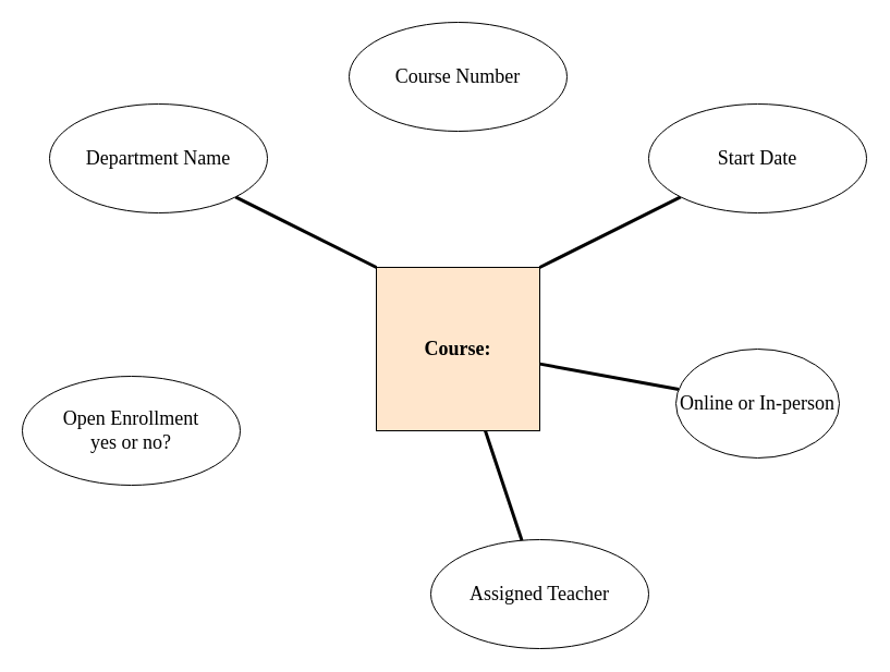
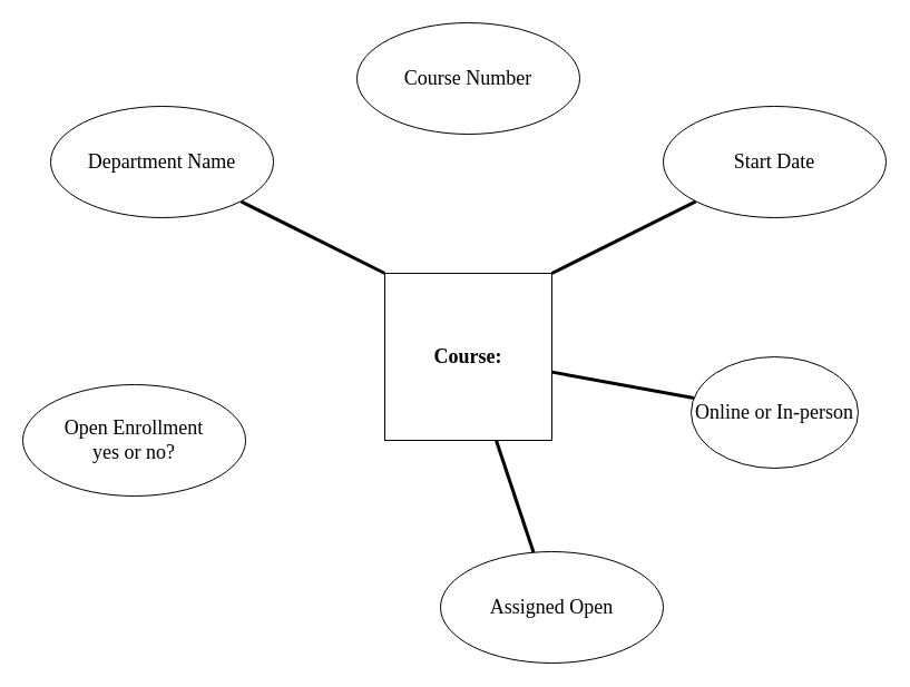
  <mxCell id="0" />
  <mxCell id="1" parent="0" />
  <mxCell id="2" style="edgeStyle=none;curved=1;html=1;exitX=0;exitY=0;exitDx=0;exitDy=0;fontFamily=Comic Sans MS;fontSize=18;endArrow=none;endFill=0;strokeWidth=3;" edge="1" parent="1" source="4" target="5"><mxGeometry relative="1" as="geometry" /></mxCell>
  <mxCell id="3" style="edgeStyle=none;curved=1;html=1;exitX=1;exitY=0;exitDx=0;exitDy=0;fontFamily=Comic Sans MS;fontSize=18;endArrow=none;endFill=0;strokeWidth=3;" edge="1" parent="1" source="4" target="6"><mxGeometry relative="1" as="geometry" /></mxCell>
- <mxCell id="4" value="&lt;h1 style=&quot;font-size: 18px&quot;&gt;Course:&lt;/h1&gt;" style="whiteSpace=wrap;html=1;aspect=fixed;fontFamily=Comic Sans MS;fontStyle=1;align=center;fontSize=18;labelBorderColor=none;fillColor=#ffe6cc;" vertex="1" parent="1"><mxGeometry x="345" y="245" width="150" height="150" as="geometry" /></mxCell>
+ <mxCell id="4" value="&lt;h1 style=&quot;font-size: 18px&quot;&gt;Course:&lt;/h1&gt;" style="whiteSpace=wrap;html=1;aspect=fixed;fontFamily=Comic Sans MS;fontStyle=1;align=center;fontSize=18;labelBorderColor=none;" vertex="1" parent="1"><mxGeometry x="345" y="245" width="150" height="150" as="geometry" /></mxCell>
  <mxCell id="5" value="Department Name" style="ellipse;whiteSpace=wrap;html=1;fontFamily=Comic Sans MS;fontSize=18;gradientColor=none;align=center;" vertex="1" parent="1"><mxGeometry x="45" y="95" width="200" height="100" as="geometry" /></mxCell>
  <mxCell id="6" value="Start Date" style="ellipse;whiteSpace=wrap;html=1;fontFamily=Comic Sans MS;fontSize=18;gradientColor=none;align=center;" vertex="1" parent="1"><mxGeometry x="595" y="95" width="200" height="100" as="geometry" /></mxCell>
  <mxCell id="7" value="Open Enrollment&lt;br&gt;yes or no?" style="ellipse;whiteSpace=wrap;html=1;fontFamily=Comic Sans MS;fontSize=18;gradientColor=none;align=center;" vertex="1" parent="1"><mxGeometry x="20" y="345" width="200" height="100" as="geometry" /></mxCell>
  <mxCell id="8" value="" style="edgeStyle=none;curved=1;html=1;fontFamily=Comic Sans MS;fontSize=18;endArrow=none;endFill=0;strokeWidth=3;" edge="1" parent="1" source="9" target="4"><mxGeometry relative="1" as="geometry" /></mxCell>
- <mxCell id="9" value="Assigned Teacher" style="ellipse;whiteSpace=wrap;html=1;fontFamily=Comic Sans MS;fontSize=18;gradientColor=none;align=center;" vertex="1" parent="1"><mxGeometry x="395" y="495" width="200" height="100" as="geometry" /></mxCell>
+ <mxCell id="9" value="Assigned Open" style="ellipse;whiteSpace=wrap;html=1;fontFamily=Comic Sans MS;fontSize=18;gradientColor=none;align=center;" vertex="1" parent="1"><mxGeometry x="395" y="495" width="200" height="100" as="geometry" /></mxCell>
  <mxCell id="10" value="" style="edgeStyle=none;curved=1;html=1;fontFamily=Comic Sans MS;fontSize=18;endArrow=none;endFill=0;strokeWidth=3;" edge="1" parent="1" source="11" target="4"><mxGeometry relative="1" as="geometry" /></mxCell>
  <mxCell id="11" value="Online or In-person" style="ellipse;whiteSpace=wrap;html=1;fontFamily=Comic Sans MS;fontSize=18;gradientColor=none;align=center;" vertex="1" parent="1"><mxGeometry x="620" y="320" width="150" height="100" as="geometry" /></mxCell>
  <mxCell id="12" value="Course Number" style="ellipse;whiteSpace=wrap;html=1;fontFamily=Comic Sans MS;fontSize=18;gradientColor=none;align=center;" vertex="1" parent="1"><mxGeometry x="320" y="20" width="200" height="100" as="geometry" /></mxCell>
